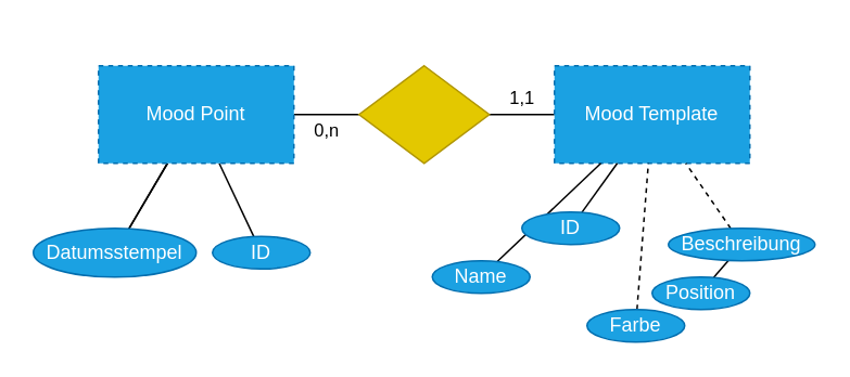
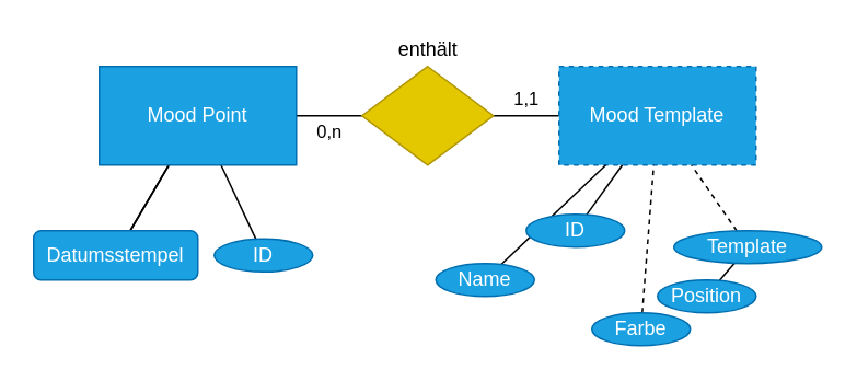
  <mxCell id="0" />
  <mxCell id="1" parent="0" />
  <mxCell id="2" value="0,n" style="edgeStyle=orthogonalEdgeStyle;rounded=0;orthogonalLoop=1;jettySize=auto;html=1;endArrow=none;endFill=0;" parent="1" source="6" target="8" edge="1"><mxGeometry y="-10" relative="1" as="geometry"><mxPoint as="offset" /></mxGeometry></mxCell>
  <mxCell id="3" value="" style="rounded=0;orthogonalLoop=1;jettySize=auto;html=1;endArrow=none;endFill=0;" edge="1" parent="1" source="6" target="11"><mxGeometry relative="1" as="geometry" /></mxCell>
  <mxCell id="4" value="" style="edgeStyle=none;rounded=0;orthogonalLoop=1;jettySize=auto;html=1;endArrow=none;endFill=0;" edge="1" parent="1" source="6" target="11"><mxGeometry relative="1" as="geometry" /></mxCell>
  <mxCell id="5" value="" style="edgeStyle=none;rounded=0;orthogonalLoop=1;jettySize=auto;html=1;endArrow=none;endFill=0;" edge="1" parent="1" source="6" target="12"><mxGeometry relative="1" as="geometry" /></mxCell>
- <mxCell id="6" value="&lt;span&gt;Mood Point&lt;br&gt;&lt;/span&gt;" style="rounded=0;whiteSpace=wrap;html=1;fillColor=#1ba1e2;strokeColor=#006EAF;fontColor=#ffffff;dashed=1;" parent="1" vertex="1"><mxGeometry x="60" y="40" width="120" height="60" as="geometry" /></mxCell>
+ <mxCell id="6" value="&lt;span&gt;Mood Point&lt;br&gt;&lt;/span&gt;" style="rounded=0;whiteSpace=wrap;html=1;fillColor=#1ba1e2;strokeColor=#006EAF;fontColor=#ffffff;" parent="1" vertex="1"><mxGeometry x="60" y="40" width="120" height="60" as="geometry" /></mxCell>
  <mxCell id="7" value="1,1" style="edgeStyle=orthogonalEdgeStyle;rounded=0;orthogonalLoop=1;jettySize=auto;html=1;endArrow=none;endFill=0;" parent="1" source="8" target="9" edge="1"><mxGeometry y="10" relative="1" as="geometry"><mxPoint as="offset" /></mxGeometry></mxCell>
  <mxCell id="8" value="" style="rhombus;whiteSpace=wrap;html=1;fillColor=#e3c800;strokeColor=#B09500;fontColor=#000000;" parent="1" vertex="1"><mxGeometry x="220" y="40" width="80" height="60" as="geometry" /></mxCell>
  <mxCell id="9" value="Mood Template" style="rounded=0;whiteSpace=wrap;html=1;fillColor=#1ba1e2;strokeColor=#006EAF;fontColor=#ffffff;dashed=1;" parent="1" vertex="1"><mxGeometry x="340" y="40" width="120" height="60" as="geometry" /></mxCell>
- <mxCell id="11" value="Datumsstempel" style="ellipse;whiteSpace=wrap;html=1;rounded=0;fontColor=#ffffff;strokeColor=#006EAF;fillColor=#1ba1e2;" vertex="1" parent="1"><mxGeometry x="20" y="140" width="100" height="30" as="geometry" /></mxCell>
+ <mxCell id="10" value="enthält" style="text;html=1;align=center;verticalAlign=middle;resizable=0;points=[];autosize=1;strokeColor=none;fillColor=none;" parent="1" vertex="1"><mxGeometry x="235" y="20" width="50" height="20" as="geometry" /></mxCell>
+ <mxCell id="11" value="Datumsstempel" style="whiteSpace=wrap;html=1;fontColor=#ffffff;strokeColor=#006EAF;fillColor=#1ba1e2;rounded=1;" vertex="1" parent="1"><mxGeometry x="20" y="140" width="100" height="30" as="geometry" /></mxCell>
  <mxCell id="12" value="ID" style="ellipse;whiteSpace=wrap;html=1;rounded=0;fontColor=#ffffff;strokeColor=#006EAF;fillColor=#1ba1e2;" vertex="1" parent="1"><mxGeometry x="130" y="145" width="60" height="20" as="geometry" /></mxCell>
  <mxCell id="13" value="" style="edgeStyle=none;rounded=0;orthogonalLoop=1;jettySize=auto;html=1;endArrow=none;endFill=0;" edge="1" parent="1" source="22" target="9"><mxGeometry relative="1" as="geometry" /></mxCell>
  <mxCell id="14" value="" style="edgeStyle=none;rounded=0;orthogonalLoop=1;jettySize=auto;html=1;endArrow=none;endFill=0;" edge="1" parent="1" source="15" target="9"><mxGeometry relative="1" as="geometry" /></mxCell>
  <mxCell id="15" value="Name" style="ellipse;whiteSpace=wrap;html=1;rounded=0;fontColor=#ffffff;strokeColor=#006EAF;fillColor=#1ba1e2;" vertex="1" parent="1"><mxGeometry x="265" y="160" width="60" height="20" as="geometry" /></mxCell>
  <mxCell id="16" value="" style="edgeStyle=none;rounded=0;orthogonalLoop=1;jettySize=auto;html=1;endArrow=none;endFill=0;dashed=1;" edge="1" parent="1" source="17" target="9"><mxGeometry relative="1" as="geometry" /></mxCell>
  <mxCell id="17" value="Farbe" style="ellipse;whiteSpace=wrap;html=1;rounded=0;fontColor=#ffffff;strokeColor=#006EAF;fillColor=#1ba1e2;" vertex="1" parent="1"><mxGeometry x="360" y="190" width="60" height="20" as="geometry" /></mxCell>
  <mxCell id="18" value="" style="edgeStyle=none;rounded=0;orthogonalLoop=1;jettySize=auto;html=1;endArrow=none;endFill=0;" edge="1" parent="1" source="19" target="21"><mxGeometry relative="1" as="geometry" /></mxCell>
  <mxCell id="19" value="Position" style="ellipse;whiteSpace=wrap;html=1;rounded=0;fontColor=#ffffff;strokeColor=#006EAF;fillColor=#1ba1e2;" vertex="1" parent="1"><mxGeometry x="400" y="170" width="60" height="20" as="geometry" /></mxCell>
  <mxCell id="20" value="" style="edgeStyle=none;rounded=0;orthogonalLoop=1;jettySize=auto;html=1;endArrow=none;endFill=0;dashed=1;" edge="1" parent="1" source="21" target="9"><mxGeometry relative="1" as="geometry" /></mxCell>
- <mxCell id="21" value="Beschreibung" style="ellipse;whiteSpace=wrap;html=1;rounded=0;fontColor=#ffffff;strokeColor=#006EAF;fillColor=#1ba1e2;" vertex="1" parent="1"><mxGeometry x="410" y="140" width="90" height="20" as="geometry" /></mxCell>
+ <mxCell id="21" value="Template" style="ellipse;whiteSpace=wrap;html=1;rounded=0;fontColor=#ffffff;strokeColor=#006EAF;fillColor=#1ba1e2;" vertex="1" parent="1"><mxGeometry x="410" y="140" width="90" height="20" as="geometry" /></mxCell>
  <mxCell id="22" value="ID" style="ellipse;whiteSpace=wrap;html=1;rounded=0;fontColor=#ffffff;strokeColor=#006EAF;fillColor=#1ba1e2;" vertex="1" parent="1"><mxGeometry x="320" y="130" width="60" height="20" as="geometry" /></mxCell>
